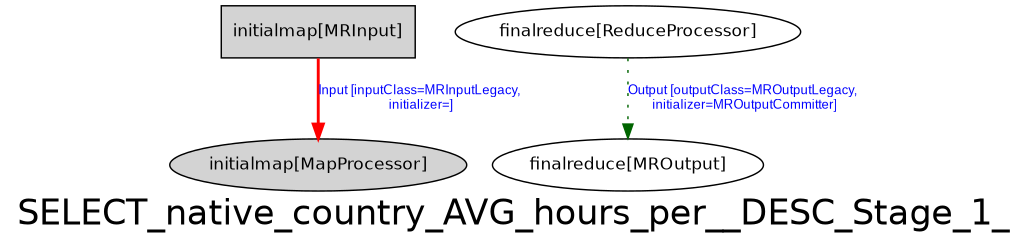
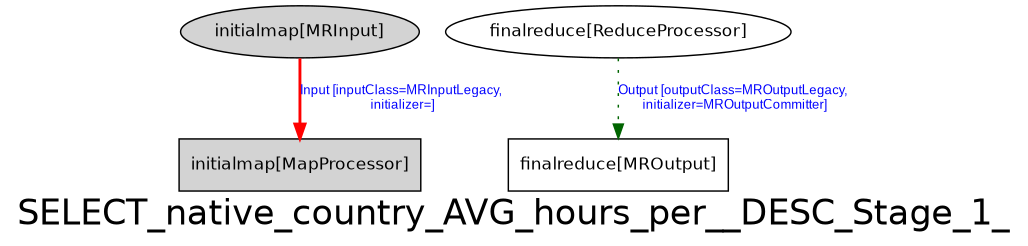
  digraph {
    fontname=Helvetica
    fontsize=24
    label=SELECT_native_country_AVG_hours_per__DESC_Stage_1_
    node [fillcolor=lightgrey fontname=Helvetica fontsize=12 style=filled]
    edge [fontcolor=blue fontname=Arial fontsize=9]
-   n1 [label="initialmap[MapProcessor]"]
+   n1 [label="initialmap[MapProcessor]" shape=box]
    n2 [fillcolor=white label="finalreduce[ReduceProcessor]"]
-   n3 [fillcolor=white label="finalreduce[MROutput]" shape=ellipse]
-   n4 [label="initialmap[MRInput]" shape=box]
+   n3 [fillcolor=white label="finalreduce[MROutput]" shape=box]
+   n4 [label="initialmap[MRInput]" shape=ellipse]
    n2 -> n3 [color=darkgreen label="Output [outputClass=MROutputLegacy,\n initializer=MROutputCommitter]" style=dotted]
    n4 -> n1 [color=red label="Input [inputClass=MRInputLegacy,\n initializer=]" style=bold]
  }
